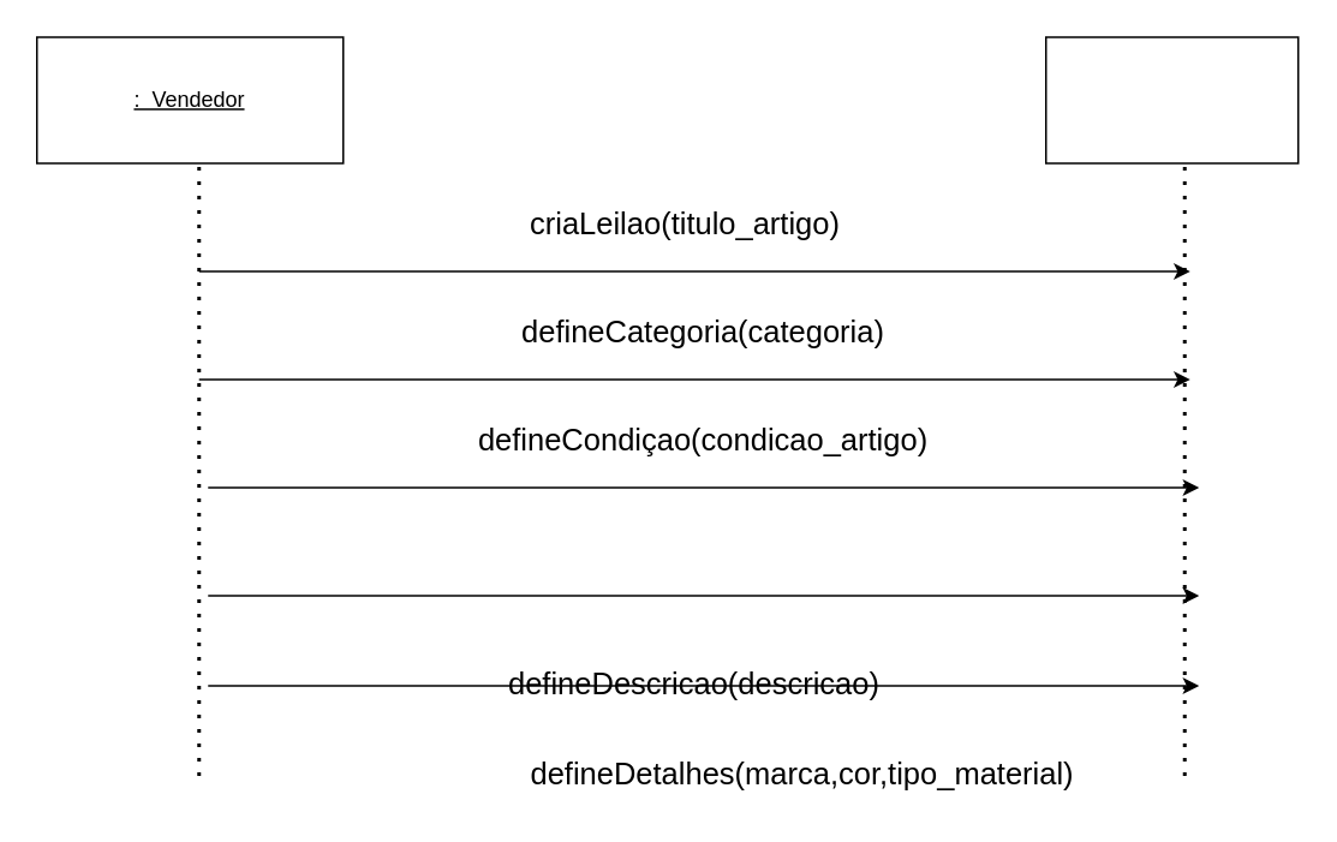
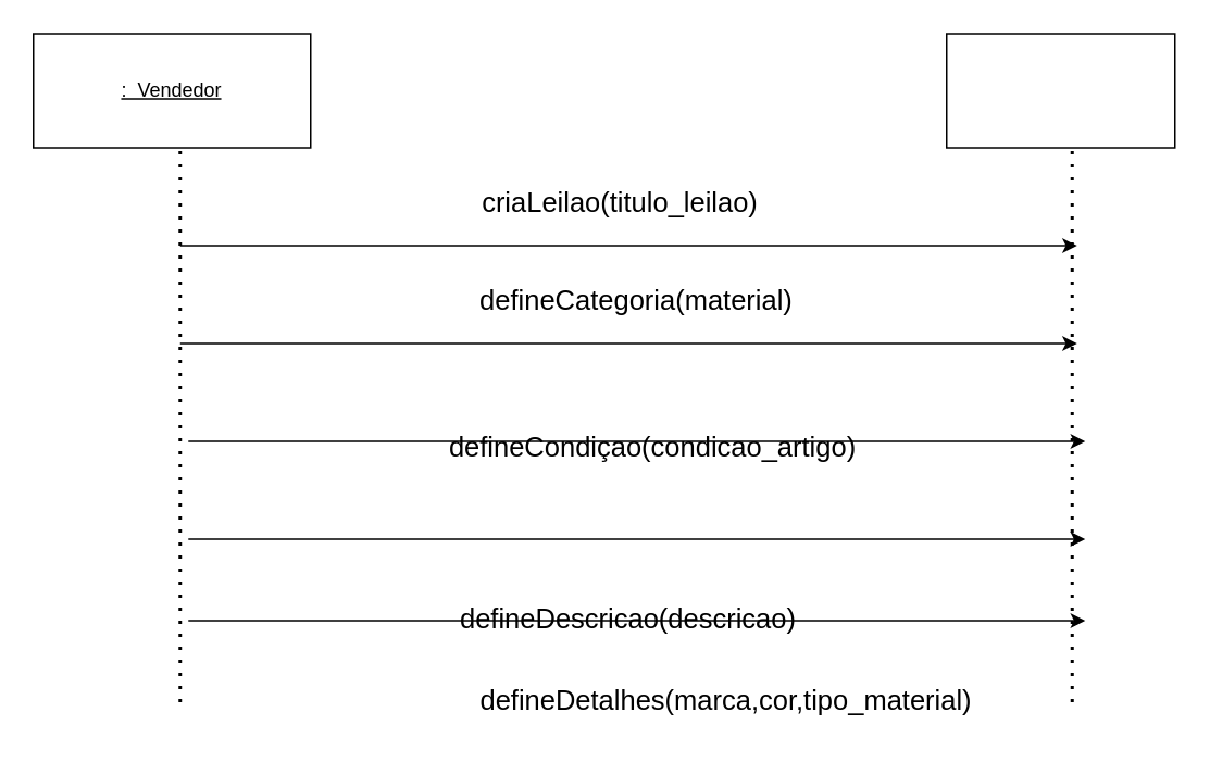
  <mxCell id="0" />
  <mxCell id="1" parent="0" />
  <mxCell id="2" value="" style="rounded=0;whiteSpace=wrap;html=1;" parent="1" vertex="1"><mxGeometry x="20" y="20" width="170" height="70" as="geometry" /></mxCell>
  <mxCell id="3" value="" style="rounded=0;whiteSpace=wrap;html=1;" parent="1" vertex="1"><mxGeometry x="580" y="20" width="140" height="70" as="geometry" /></mxCell>
  <mxCell id="4" value="&lt;u&gt;:&amp;nbsp; Vendedor&lt;/u&gt;" style="text;html=1;strokeColor=none;fillColor=none;align=center;verticalAlign=middle;whiteSpace=wrap;rounded=0;" parent="1" vertex="1"><mxGeometry x="35" y="31.25" width="140" height="47.5" as="geometry" /></mxCell>
  <mxCell id="5" value="" style="endArrow=none;dashed=1;html=1;dashPattern=1 3;strokeWidth=2;rounded=0;" parent="1" edge="1"><mxGeometry width="50" height="50" relative="1" as="geometry"><mxPoint x="110" y="430" as="sourcePoint" /><mxPoint x="110" y="90" as="targetPoint" /></mxGeometry></mxCell>
  <mxCell id="6" value="" style="endArrow=none;dashed=1;html=1;dashPattern=1 3;strokeWidth=2;rounded=0;entryX=0.55;entryY=0.986;entryDx=0;entryDy=0;entryPerimeter=0;" parent="1" target="3" edge="1"><mxGeometry width="50" height="50" relative="1" as="geometry"><mxPoint x="657" y="430" as="sourcePoint" /><mxPoint x="660" y="145" as="targetPoint" /></mxGeometry></mxCell>
  <mxCell id="7" value="" style="endArrow=classic;html=1;rounded=0;" parent="1" edge="1"><mxGeometry width="50" height="50" relative="1" as="geometry"><mxPoint x="110" y="150" as="sourcePoint" /><mxPoint x="660" y="150" as="targetPoint" /></mxGeometry></mxCell>
  <mxCell id="8" value="" style="endArrow=classic;html=1;rounded=0;" parent="1" edge="1"><mxGeometry width="50" height="50" relative="1" as="geometry"><mxPoint x="110" y="210" as="sourcePoint" /><mxPoint x="660" y="210" as="targetPoint" /></mxGeometry></mxCell>
  <mxCell id="9" value="" style="endArrow=classic;html=1;rounded=0;" parent="1" edge="1"><mxGeometry width="50" height="50" relative="1" as="geometry"><mxPoint x="115" y="270" as="sourcePoint" /><mxPoint x="665" y="270" as="targetPoint" /></mxGeometry></mxCell>
  <mxCell id="10" value="" style="endArrow=classic;html=1;rounded=0;" parent="1" edge="1"><mxGeometry width="50" height="50" relative="1" as="geometry"><mxPoint x="115" y="330" as="sourcePoint" /><mxPoint x="665" y="330" as="targetPoint" /></mxGeometry></mxCell>
- <mxCell id="11" value="&lt;font style=&quot;font-size: 17px;&quot;&gt;criaLeilao(titulo_artigo)&lt;/font&gt;" style="text;html=1;strokeColor=none;fillColor=none;align=center;verticalAlign=middle;whiteSpace=wrap;rounded=0;" parent="1" vertex="1"><mxGeometry x="250" y="110" width="260" height="30" as="geometry" /></mxCell>
- <mxCell id="12" value="&lt;font style=&quot;font-size: 17px;&quot;&gt;defineCategoria(categoria)&lt;/font&gt;" style="text;html=1;strokeColor=none;fillColor=none;align=center;verticalAlign=middle;whiteSpace=wrap;rounded=0;" parent="1" vertex="1"><mxGeometry x="260" y="170" width="260" height="30" as="geometry" /></mxCell>
- <mxCell id="13" value="&lt;font style=&quot;font-size: 17px;&quot;&gt;defineCondiçao(condicao_artigo)&lt;/font&gt;" style="text;html=1;strokeColor=none;fillColor=none;align=center;verticalAlign=middle;whiteSpace=wrap;rounded=0;" parent="1" vertex="1"><mxGeometry x="260" y="230" width="260" height="30" as="geometry" /></mxCell>
+ <mxCell id="11" value="&lt;font style=&quot;font-size: 17px;&quot;&gt;criaLeilao(titulo_leilao)&lt;/font&gt;" style="text;html=1;strokeColor=none;fillColor=none;align=center;verticalAlign=middle;whiteSpace=wrap;rounded=0;" parent="1" vertex="1"><mxGeometry x="250" y="110" width="260" height="30" as="geometry" /></mxCell>
+ <mxCell id="12" value="&lt;font style=&quot;font-size: 17px;&quot;&gt;defineCategoria(material)&lt;/font&gt;" style="text;html=1;strokeColor=none;fillColor=none;align=center;verticalAlign=middle;whiteSpace=wrap;rounded=0;" parent="1" vertex="1"><mxGeometry x="260" y="170" width="260" height="30" as="geometry" /></mxCell>
+ <mxCell id="13" value="&lt;font style=&quot;font-size: 17px;&quot;&gt;defineCondiçao(condicao_artigo)&lt;/font&gt;" style="text;html=1;strokeColor=none;fillColor=none;align=center;verticalAlign=middle;whiteSpace=wrap;rounded=0;" parent="1" vertex="1"><mxGeometry x="270" y="260" width="260" height="30" as="geometry" /></mxCell>
  <mxCell id="14" value="&lt;font style=&quot;font-size: 17px;&quot;&gt;defineDetalhes(marca,cor,tipo_material)&lt;/font&gt;" style="text;html=1;strokeColor=none;fillColor=none;align=center;verticalAlign=middle;whiteSpace=wrap;rounded=0;" parent="1" vertex="1"><mxGeometry x="315" y="415" width="260" height="30" as="geometry" /></mxCell>
  <mxCell id="15" value="" style="endArrow=classic;html=1;rounded=0;" parent="1" edge="1"><mxGeometry width="50" height="50" relative="1" as="geometry"><mxPoint x="115" y="380" as="sourcePoint" /><mxPoint x="665" y="380" as="targetPoint" /></mxGeometry></mxCell>
  <mxCell id="16" value="&lt;font style=&quot;font-size: 17px;&quot;&gt;defineDescricao(descricao)&lt;/font&gt;" style="text;html=1;strokeColor=none;fillColor=none;align=center;verticalAlign=middle;whiteSpace=wrap;rounded=0;" parent="1" vertex="1"><mxGeometry x="255" y="365" width="260" height="30" as="geometry" /></mxCell>
